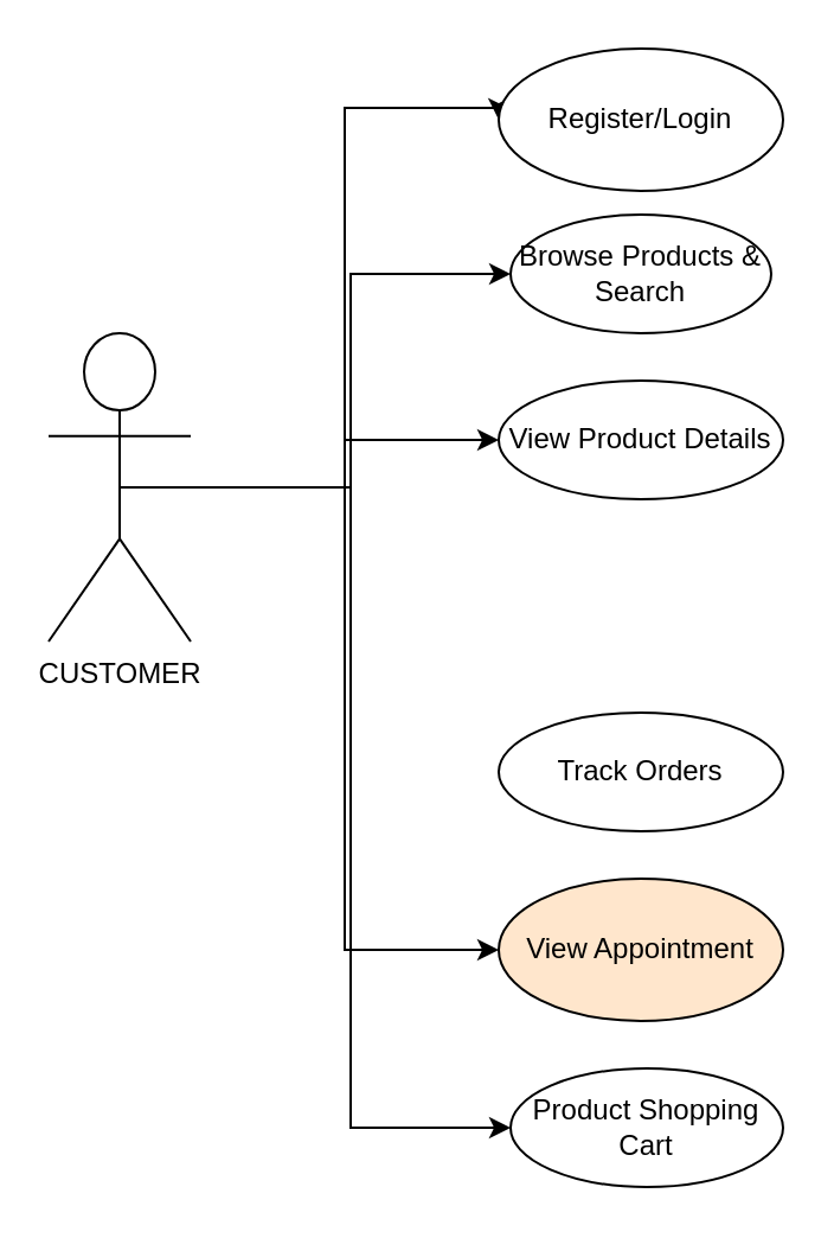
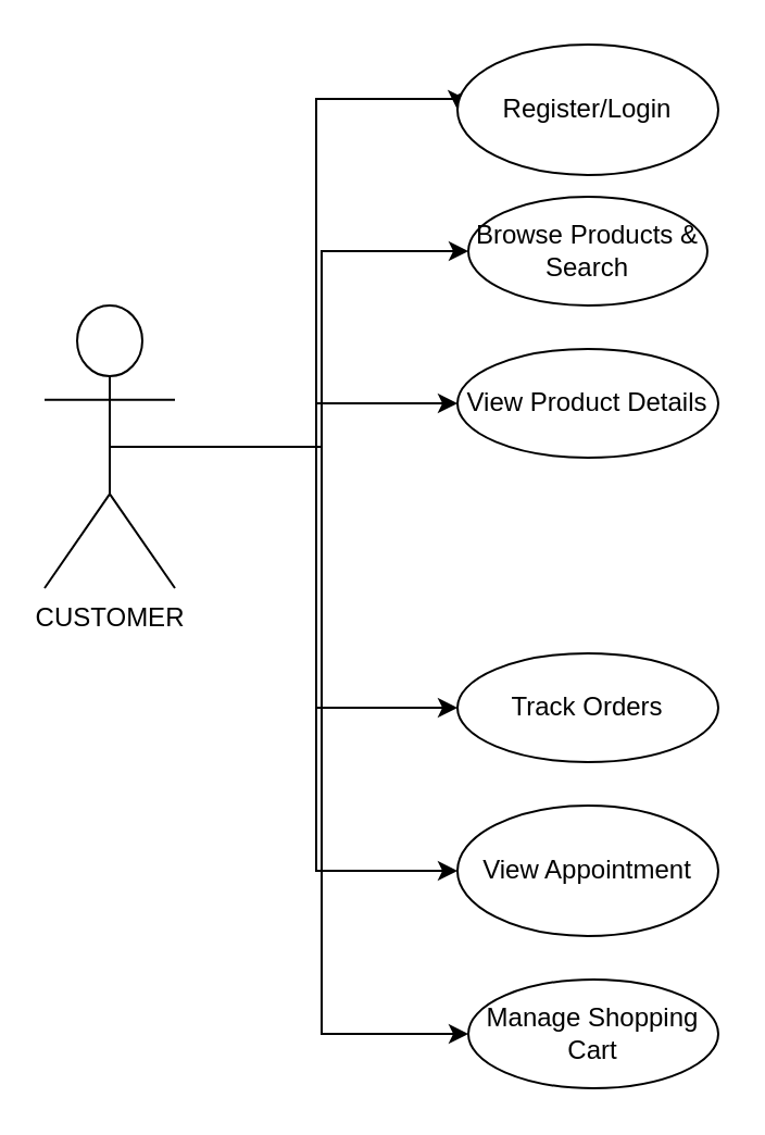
  <mxCell id="0" />
  <mxCell id="1" parent="0" />
  <mxCell id="2" style="edgeStyle=orthogonalEdgeStyle;rounded=0;orthogonalLoop=1;jettySize=auto;html=1;exitX=0.5;exitY=0.5;exitDx=0;exitDy=0;exitPerimeter=0;entryX=0;entryY=0.5;entryDx=0;entryDy=0;" edge="1" parent="1" source="8" target="9"><mxGeometry relative="1" as="geometry"><Array as="points"><mxPoint x="145" y="205" /><mxPoint x="145" y="45" /></Array></mxGeometry></mxCell>
  <mxCell id="3" style="edgeStyle=orthogonalEdgeStyle;rounded=0;orthogonalLoop=1;jettySize=auto;html=1;exitX=0.5;exitY=0.5;exitDx=0;exitDy=0;exitPerimeter=0;entryX=0;entryY=0.5;entryDx=0;entryDy=0;" edge="1" parent="1" source="8" target="11"><mxGeometry relative="1" as="geometry" /></mxCell>
+ <mxCell id="4" style="edgeStyle=orthogonalEdgeStyle;rounded=0;orthogonalLoop=1;jettySize=auto;html=1;exitX=0.5;exitY=0.5;exitDx=0;exitDy=0;exitPerimeter=0;entryX=0;entryY=0.5;entryDx=0;entryDy=0;" edge="1" parent="1" source="8" target="12"><mxGeometry relative="1" as="geometry" /></mxCell>
  <mxCell id="5" style="edgeStyle=orthogonalEdgeStyle;rounded=0;orthogonalLoop=1;jettySize=auto;html=1;exitX=0.5;exitY=0.5;exitDx=0;exitDy=0;exitPerimeter=0;entryX=0;entryY=0.5;entryDx=0;entryDy=0;" edge="1" parent="1" source="8" target="13"><mxGeometry relative="1" as="geometry"><Array as="points"><mxPoint x="145" y="205" /><mxPoint x="145" y="400" /></Array></mxGeometry></mxCell>
  <mxCell id="6" style="edgeStyle=orthogonalEdgeStyle;rounded=0;orthogonalLoop=1;jettySize=auto;html=1;exitX=0.5;exitY=0.5;exitDx=0;exitDy=0;exitPerimeter=0;entryX=0;entryY=0.5;entryDx=0;entryDy=0;" edge="1" parent="1" source="8" target="10"><mxGeometry relative="1" as="geometry" /></mxCell>
  <mxCell id="7" style="edgeStyle=orthogonalEdgeStyle;rounded=0;orthogonalLoop=1;jettySize=auto;html=1;exitX=0.5;exitY=0.5;exitDx=0;exitDy=0;exitPerimeter=0;entryX=0;entryY=0.5;entryDx=0;entryDy=0;" edge="1" parent="1" source="8" target="14"><mxGeometry relative="1" as="geometry" /></mxCell>
  <mxCell id="8" value="CUSTOMER" style="shape=umlActor;verticalLabelPosition=bottom;verticalAlign=top;html=1;outlineConnect=0;" vertex="1" parent="1"><mxGeometry x="20" y="140" width="60" height="130" as="geometry" /></mxCell>
  <mxCell id="9" value="Register/Login" style="ellipse;whiteSpace=wrap;html=1;" vertex="1" parent="1"><mxGeometry x="210" y="20" width="120" height="60" as="geometry" /></mxCell>
  <mxCell id="10" value="Browse Products &amp;amp; Search" style="ellipse;whiteSpace=wrap;html=1;" vertex="1" parent="1"><mxGeometry x="215" y="90" width="110" height="50" as="geometry" /></mxCell>
  <mxCell id="11" value="&lt;div&gt;View Product Details&lt;/div&gt;" style="ellipse;whiteSpace=wrap;html=1;" vertex="1" parent="1"><mxGeometry x="210" y="160" width="120" height="50" as="geometry" /></mxCell>
  <mxCell id="12" value="Track Orders" style="ellipse;whiteSpace=wrap;html=1;" vertex="1" parent="1"><mxGeometry x="210" y="300" width="120" height="50" as="geometry" /></mxCell>
- <mxCell id="13" value="View Appointment" style="ellipse;whiteSpace=wrap;html=1;fillColor=#ffe6cc;" vertex="1" parent="1"><mxGeometry x="210" y="370" width="120" height="60" as="geometry" /></mxCell>
- <mxCell id="14" value="Product Shopping Cart" style="ellipse;whiteSpace=wrap;html=1;" vertex="1" parent="1"><mxGeometry x="215" y="450" width="115" height="50" as="geometry" /></mxCell>
+ <mxCell id="13" value="View Appointment" style="ellipse;whiteSpace=wrap;html=1;" vertex="1" parent="1"><mxGeometry x="210" y="370" width="120" height="60" as="geometry" /></mxCell>
+ <mxCell id="14" value="Manage Shopping Cart" style="ellipse;whiteSpace=wrap;html=1;" vertex="1" parent="1"><mxGeometry x="215" y="450" width="115" height="50" as="geometry" /></mxCell>
